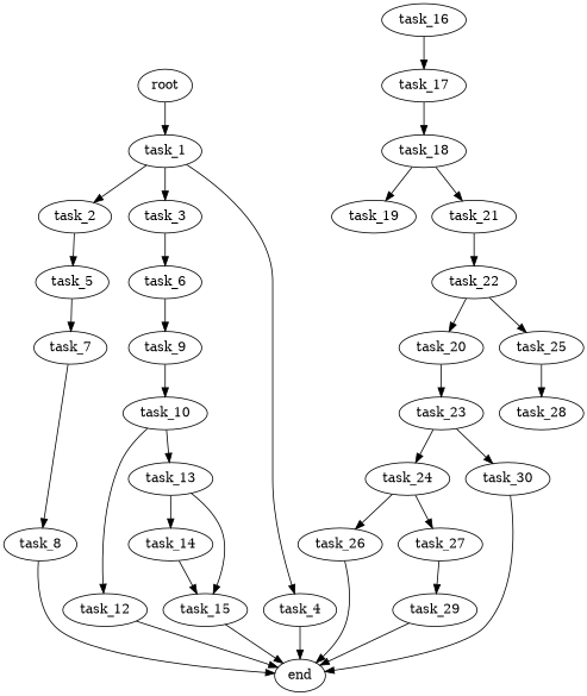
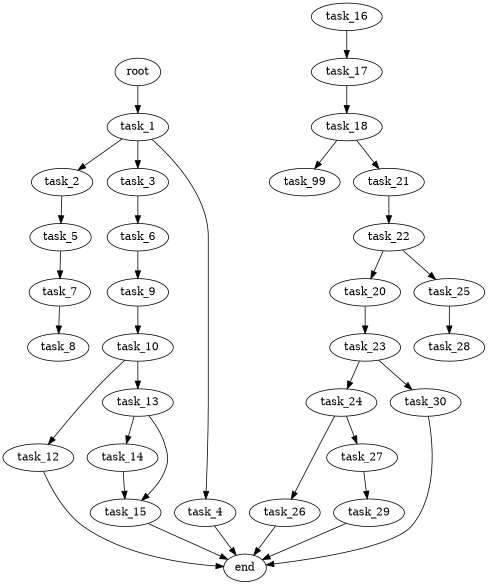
  digraph {
    root
    task_1
    task_2
    task_3
    task_4
    task_5
    task_6
    end
    task_7
    task_9
    task_8
    task_10
    task_12
    task_13
    task_14
    task_15
    task_16
    task_17
    task_18
-   task_19
+   task_19 [label=task_99]
    task_21
    task_22
    task_20
    task_23
    task_24
    task_30
    task_25
    task_28
    task_26
    task_27
    task_29
    root -> task_1
    task_1 -> task_2
    task_1 -> task_3
    task_1 -> task_4
    task_2 -> task_5
    task_3 -> task_6
    task_4 -> end
    task_5 -> task_7
    task_6 -> task_9
    task_7 -> task_8
    task_9 -> task_10
-   task_8 -> end
    task_10 -> task_12
    task_10 -> task_13
    task_12 -> end
    task_13 -> task_14
    task_13 -> task_15
    task_14 -> task_15
    task_15 -> end
    task_16 -> task_17
    task_17 -> task_18
    task_18 -> task_19
    task_18 -> task_21
    task_21 -> task_22
    task_22 -> task_20
    task_22 -> task_25
    task_20 -> task_23
    task_23 -> task_24
    task_23 -> task_30
    task_24 -> task_26
    task_24 -> task_27
    task_30 -> end
    task_25 -> task_28
    task_26 -> end
    task_27 -> task_29
    task_29 -> end
  }
